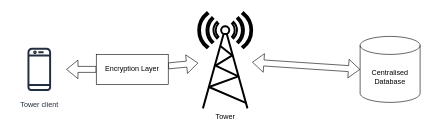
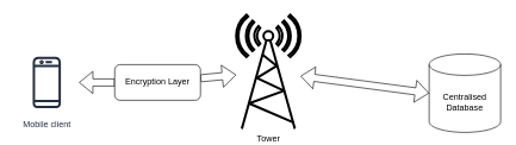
  <mxCell id="0" />
  <mxCell id="1" parent="0" />
- <mxCell id="2" value="Tower client" style="sketch=0;outlineConnect=0;fontColor=#232F3E;gradientColor=none;strokeColor=#232F3E;fillColor=#ffffff;dashed=0;verticalLabelPosition=bottom;verticalAlign=top;align=center;html=1;fontSize=12;fontStyle=0;aspect=fixed;shape=mxgraph.aws4.resourceIcon;resIcon=mxgraph.aws4.mobile_client;" parent="1" vertex="1"><mxGeometry x="20" y="70" width="90" height="90" as="geometry" /></mxCell>
- <mxCell id="3" value="Centralised Database" style="shape=cylinder3;whiteSpace=wrap;html=1;boundedLbl=1;backgroundOutline=1;size=15;" parent="1" vertex="1"><mxGeometry x="600" y="60" width="100" height="110" as="geometry" /></mxCell>
+ <mxCell id="2" value="Mobile client" style="sketch=0;outlineConnect=0;fontColor=#232F3E;gradientColor=none;strokeColor=#232F3E;fillColor=#ffffff;dashed=0;verticalLabelPosition=bottom;verticalAlign=top;align=center;html=1;fontSize=12;fontStyle=0;aspect=fixed;shape=mxgraph.aws4.resourceIcon;resIcon=mxgraph.aws4.mobile_client;" parent="1" vertex="1"><mxGeometry x="20" y="70" width="90" height="90" as="geometry" /></mxCell>
+ <mxCell id="3" value="Centralised Database" style="shape=cylinder3;whiteSpace=wrap;html=1;boundedLbl=1;backgroundOutline=1;size=15;" parent="1" vertex="1"><mxGeometry x="600" y="75" width="100" height="110" as="geometry" /></mxCell>
  <mxCell id="4" value="Tower" style="verticalAlign=top;verticalLabelPosition=bottom;labelPosition=center;align=center;html=1;outlineConnect=0;gradientDirection=north;strokeWidth=2;shape=mxgraph.networks.radio_tower;labelBackgroundColor=none;" parent="1" vertex="1"><mxGeometry x="330" y="20" width="90" height="160" as="geometry" /></mxCell>
  <mxCell id="5" value="" style="shape=flexArrow;endArrow=classic;startArrow=none;html=1;rounded=0;fontColor=#000000;" parent="1" source="8" target="4" edge="1"><mxGeometry width="100" height="100" relative="1" as="geometry"><mxPoint x="310" y="275" as="sourcePoint" /><mxPoint x="410" y="175" as="targetPoint" /></mxGeometry></mxCell>
  <mxCell id="6" value="" style="shape=flexArrow;endArrow=classic;startArrow=classic;html=1;rounded=0;fontColor=#000000;entryX=0;entryY=0.5;entryDx=0;entryDy=0;entryPerimeter=0;" parent="1" source="4" target="3" edge="1"><mxGeometry width="100" height="100" relative="1" as="geometry"><mxPoint x="480" y="205" as="sourcePoint" /><mxPoint x="580" y="105" as="targetPoint" /></mxGeometry></mxCell>
  <mxCell id="7" value="" style="shape=flexArrow;endArrow=none;startArrow=classic;html=1;rounded=0;fontColor=#000000;" edge="1" parent="1" source="2" target="8"><mxGeometry width="100" height="100" relative="1" as="geometry"><mxPoint x="130" y="115" as="sourcePoint" /><mxPoint x="330" y="115" as="targetPoint" /></mxGeometry></mxCell>
- <mxCell id="8" value="Encryption Layer" style="whiteSpace=wrap;html=1;rounded=0;" vertex="1" parent="1"><mxGeometry x="160" y="90" width="120" height="50" as="geometry" /></mxCell>
+ <mxCell id="8" value="Encryption Layer" style="rounded=1;whiteSpace=wrap;html=1;" vertex="1" parent="1"><mxGeometry x="160" y="90" width="120" height="50" as="geometry" /></mxCell>
